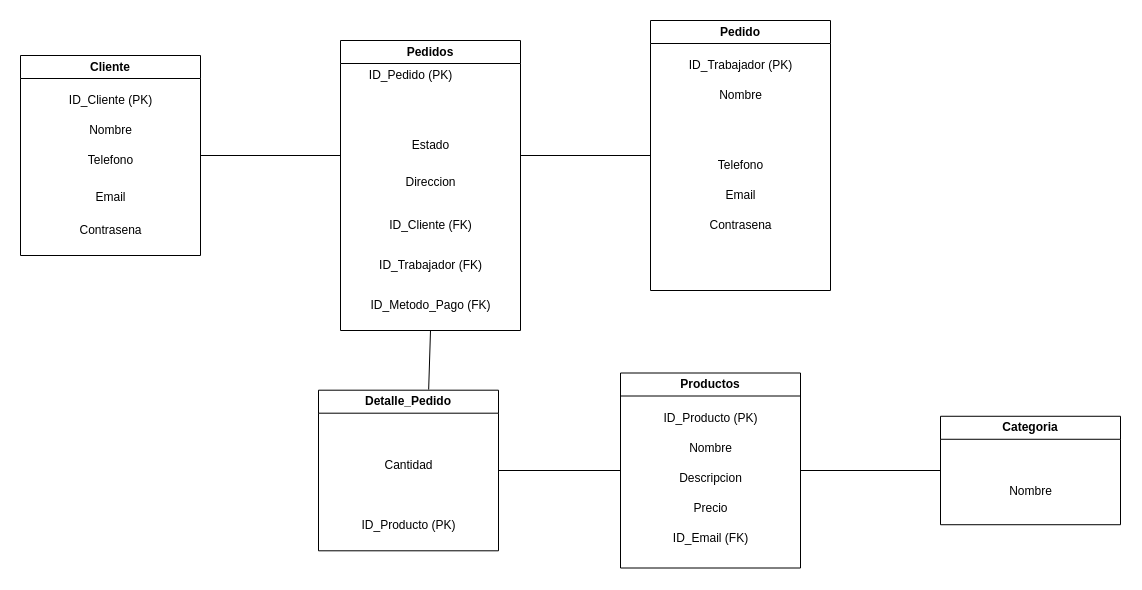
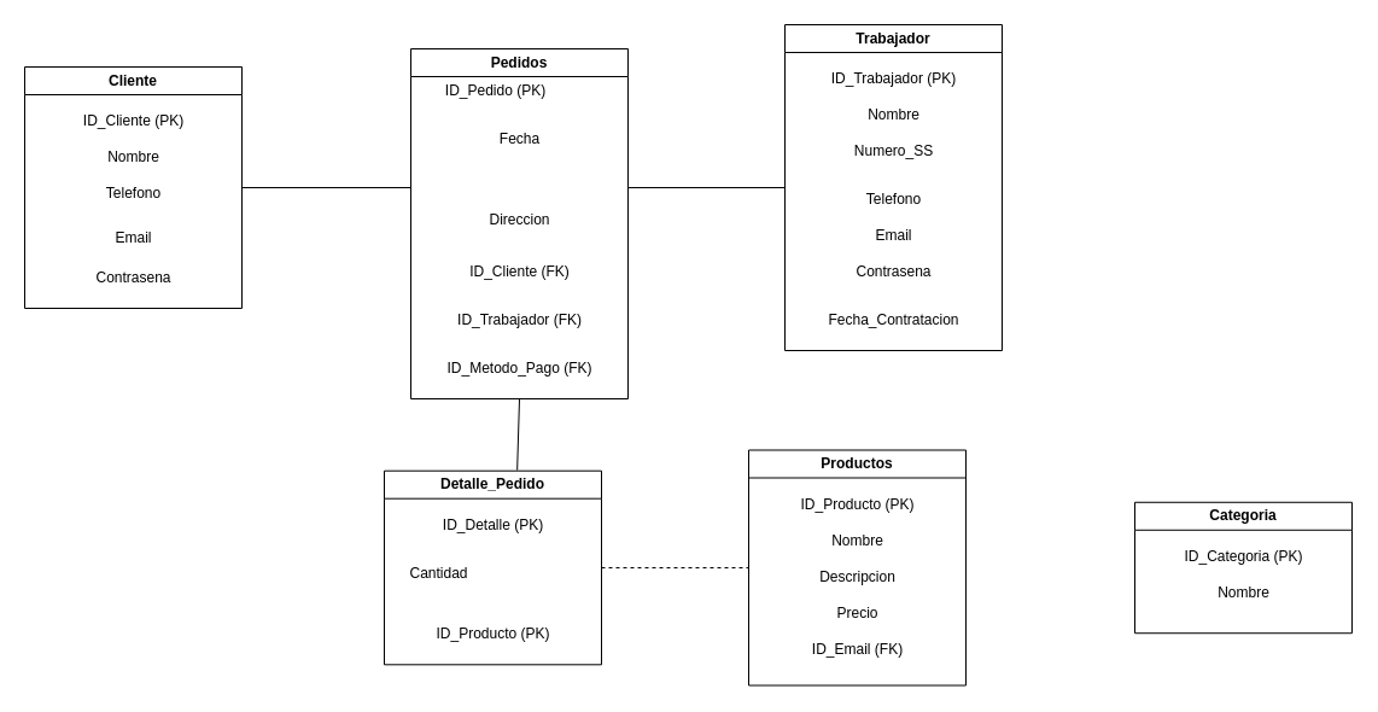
  <mxCell id="0" />
  <mxCell id="1" parent="0" />
  <mxCell id="2" value="Cliente" style="swimlane;whiteSpace=wrap;html=1;movable=1;resizable=1;rotatable=1;deletable=1;editable=1;locked=0;connectable=1;" parent="1" vertex="1"><mxGeometry x="20" y="55" width="180" height="200" as="geometry" /></mxCell>
  <mxCell id="3" value="ID_Cliente (PK)" style="text;html=1;align=center;verticalAlign=middle;resizable=0;points=[];autosize=1;strokeColor=none;fillColor=none;" parent="2" vertex="1"><mxGeometry x="35" y="30" width="110" height="30" as="geometry" /></mxCell>
  <mxCell id="4" value="Nombre" style="text;html=1;align=center;verticalAlign=middle;resizable=0;points=[];autosize=1;strokeColor=none;fillColor=none;" parent="2" vertex="1"><mxGeometry x="55" y="60" width="70" height="30" as="geometry" /></mxCell>
  <mxCell id="5" value="Telefono" style="text;html=1;align=center;verticalAlign=middle;resizable=0;points=[];autosize=1;strokeColor=none;fillColor=none;" parent="2" vertex="1"><mxGeometry x="55" y="90" width="70" height="30" as="geometry" /></mxCell>
  <mxCell id="6" value="Email" style="text;html=1;align=center;verticalAlign=middle;resizable=0;points=[];autosize=1;strokeColor=none;fillColor=none;" parent="2" vertex="1"><mxGeometry x="65" y="127" width="50" height="30" as="geometry" /></mxCell>
  <mxCell id="7" value="Contrasena" style="text;html=1;align=center;verticalAlign=middle;resizable=0;points=[];autosize=1;strokeColor=none;fillColor=none;" parent="2" vertex="1"><mxGeometry x="45" y="160" width="90" height="30" as="geometry" /></mxCell>
  <mxCell id="8" value="Pedidos" style="swimlane;whiteSpace=wrap;html=1;" parent="1" vertex="1"><mxGeometry x="340" y="40" width="180" height="290" as="geometry" /></mxCell>
  <mxCell id="9" value="ID_Pedido (PK)" style="text;html=1;align=center;verticalAlign=middle;resizable=0;points=[];autosize=1;strokeColor=none;fillColor=none;" parent="8" vertex="1"><mxGeometry x="15" y="20" width="110" height="30" as="geometry" /></mxCell>
- <mxCell id="11" value="Estado" style="text;html=1;align=center;verticalAlign=middle;resizable=0;points=[];autosize=1;strokeColor=none;fillColor=none;" parent="8" vertex="1"><mxGeometry x="60" y="90" width="60" height="30" as="geometry" /></mxCell>
+ <mxCell id="10" value="Fecha" style="text;html=1;align=center;verticalAlign=middle;resizable=0;points=[];autosize=1;strokeColor=none;fillColor=none;" parent="8" vertex="1"><mxGeometry x="60" y="60" width="60" height="30" as="geometry" /></mxCell>
  <mxCell id="12" value="ID_Cliente (FK)" style="text;html=1;align=center;verticalAlign=middle;resizable=0;points=[];autosize=1;strokeColor=none;fillColor=none;" parent="8" vertex="1"><mxGeometry x="35" y="170" width="110" height="30" as="geometry" /></mxCell>
  <mxCell id="13" value="Direccion" style="text;html=1;align=center;verticalAlign=middle;resizable=0;points=[];autosize=1;strokeColor=none;fillColor=none;" parent="8" vertex="1"><mxGeometry x="55" y="127" width="70" height="30" as="geometry" /></mxCell>
  <mxCell id="14" value="ID_Trabajador (FK)" style="text;html=1;align=center;verticalAlign=middle;resizable=0;points=[];autosize=1;strokeColor=none;fillColor=none;" parent="8" vertex="1"><mxGeometry x="25" y="210" width="130" height="30" as="geometry" /></mxCell>
  <mxCell id="15" value="ID_Metodo_Pago (FK)" style="text;html=1;align=center;verticalAlign=middle;resizable=0;points=[];autosize=1;strokeColor=none;fillColor=none;" parent="8" vertex="1"><mxGeometry x="20" y="250" width="140" height="30" as="geometry" /></mxCell>
  <mxCell id="16" value="Productos" style="swimlane;whiteSpace=wrap;html=1;movable=1;resizable=1;rotatable=1;deletable=1;editable=1;locked=0;connectable=1;" parent="1" vertex="1"><mxGeometry x="620" y="372.5" width="180" height="195" as="geometry" /></mxCell>
  <mxCell id="17" value="ID_Producto (PK)" style="text;html=1;align=center;verticalAlign=middle;resizable=0;points=[];autosize=1;strokeColor=none;fillColor=none;" parent="16" vertex="1"><mxGeometry x="30" y="30" width="120" height="30" as="geometry" /></mxCell>
  <mxCell id="18" value="Nombre" style="text;html=1;align=center;verticalAlign=middle;resizable=0;points=[];autosize=1;strokeColor=none;fillColor=none;" parent="16" vertex="1"><mxGeometry x="55" y="60" width="70" height="30" as="geometry" /></mxCell>
  <mxCell id="19" value="Descripcion" style="text;html=1;align=center;verticalAlign=middle;resizable=0;points=[];autosize=1;strokeColor=none;fillColor=none;" parent="16" vertex="1"><mxGeometry x="45" y="90" width="90" height="30" as="geometry" /></mxCell>
  <mxCell id="20" value="Precio" style="text;html=1;align=center;verticalAlign=middle;resizable=0;points=[];autosize=1;strokeColor=none;fillColor=none;" parent="16" vertex="1"><mxGeometry x="60" y="120" width="60" height="30" as="geometry" /></mxCell>
  <mxCell id="21" value="ID_Email (FK)" style="text;html=1;align=center;verticalAlign=middle;resizable=0;points=[];autosize=1;strokeColor=none;fillColor=none;" parent="16" vertex="1"><mxGeometry x="30" y="150" width="120" height="30" as="geometry" /></mxCell>
  <mxCell id="22" value="Detalle_Pedido" style="swimlane;whiteSpace=wrap;html=1;movable=1;resizable=1;rotatable=1;deletable=1;editable=1;locked=0;connectable=1;" parent="1" vertex="1"><mxGeometry x="318" y="389.69" width="180" height="160.62" as="geometry" /></mxCell>
- <mxCell id="24" value="Cantidad" style="text;html=1;align=center;verticalAlign=middle;resizable=0;points=[];autosize=1;strokeColor=none;fillColor=none;" parent="22" vertex="1"><mxGeometry x="55" y="60" width="70" height="30" as="geometry" /></mxCell>
+ <mxCell id="23" value="ID_Detalle (PK)" style="text;html=1;align=center;verticalAlign=middle;resizable=0;points=[];autosize=1;strokeColor=none;fillColor=none;" parent="22" vertex="1"><mxGeometry x="35" y="30" width="110" height="30" as="geometry" /></mxCell>
+ <mxCell id="24" value="Cantidad" style="text;html=1;align=center;verticalAlign=middle;resizable=0;points=[];autosize=1;strokeColor=none;fillColor=none;" parent="22" vertex="1"><mxGeometry x="10" y="70" width="70" height="30" as="geometry" /></mxCell>
  <mxCell id="25" value="ID_Producto (PK)" style="text;html=1;align=center;verticalAlign=middle;resizable=0;points=[];autosize=1;strokeColor=none;fillColor=none;" parent="22" vertex="1"><mxGeometry x="30" y="120" width="120" height="30" as="geometry" /></mxCell>
- <mxCell id="26" value="Pedido" style="swimlane;whiteSpace=wrap;html=1;movable=1;resizable=1;rotatable=1;deletable=1;editable=1;locked=0;connectable=1;" parent="1" vertex="1"><mxGeometry x="650" y="20" width="180" height="270" as="geometry" /></mxCell>
+ <mxCell id="26" value="Trabajador" style="swimlane;whiteSpace=wrap;html=1;movable=1;resizable=1;rotatable=1;deletable=1;editable=1;locked=0;connectable=1;" parent="1" vertex="1"><mxGeometry x="650" y="20" width="180" height="270" as="geometry" /></mxCell>
  <mxCell id="27" value="ID_Trabajador (PK)" style="text;html=1;align=center;verticalAlign=middle;resizable=0;points=[];autosize=1;strokeColor=none;fillColor=none;" parent="26" vertex="1"><mxGeometry x="25" y="30" width="130" height="30" as="geometry" /></mxCell>
  <mxCell id="28" value="Nombre" style="text;html=1;align=center;verticalAlign=middle;resizable=0;points=[];autosize=1;strokeColor=none;fillColor=none;" parent="26" vertex="1"><mxGeometry x="55" y="60" width="70" height="30" as="geometry" /></mxCell>
+ <mxCell id="29" value="Numero_SS" style="text;html=1;align=center;verticalAlign=middle;resizable=0;points=[];autosize=1;strokeColor=none;fillColor=none;" parent="26" vertex="1"><mxGeometry x="45" y="90" width="90" height="30" as="geometry" /></mxCell>
  <mxCell id="30" value="Telefono" style="text;html=1;align=center;verticalAlign=middle;resizable=0;points=[];autosize=1;strokeColor=none;fillColor=none;" parent="26" vertex="1"><mxGeometry x="55" y="130" width="70" height="30" as="geometry" /></mxCell>
  <mxCell id="31" value="Email" style="text;html=1;align=center;verticalAlign=middle;resizable=0;points=[];autosize=1;strokeColor=none;fillColor=none;" parent="26" vertex="1"><mxGeometry x="65" y="160" width="50" height="30" as="geometry" /></mxCell>
  <mxCell id="32" value="Contrasena" style="text;html=1;align=center;verticalAlign=middle;resizable=0;points=[];autosize=1;strokeColor=none;fillColor=none;" parent="26" vertex="1"><mxGeometry x="45" y="190" width="90" height="30" as="geometry" /></mxCell>
+ <mxCell id="33" value="Fecha_Contratacion" style="text;html=1;align=center;verticalAlign=middle;resizable=0;points=[];autosize=1;strokeColor=none;fillColor=none;" parent="26" vertex="1"><mxGeometry x="25" y="230" width="130" height="30" as="geometry" /></mxCell>
  <mxCell id="34" value="" style="endArrow=none;html=1;rounded=0;exitX=1;exitY=0.5;exitDx=0;exitDy=0;" parent="1" source="2" edge="1"><mxGeometry width="50" height="50" relative="1" as="geometry"><mxPoint x="300" y="220" as="sourcePoint" /><mxPoint x="340" y="155" as="targetPoint" /></mxGeometry></mxCell>
  <mxCell id="35" value="" style="endArrow=none;html=1;rounded=0;entryX=0;entryY=0.5;entryDx=0;entryDy=0;" parent="1" target="26" edge="1"><mxGeometry width="50" height="50" relative="1" as="geometry"><mxPoint x="520" y="155" as="sourcePoint" /><mxPoint x="320" y="250" as="targetPoint" /></mxGeometry></mxCell>
- <mxCell id="36" value="" style="endArrow=none;html=1;rounded=0;entryX=0;entryY=0.5;entryDx=0;entryDy=0;exitX=1;exitY=0.5;exitDx=0;exitDy=0;" parent="1" source="22" target="16" edge="1"><mxGeometry width="50" height="50" relative="1" as="geometry"><mxPoint x="270" y="360" as="sourcePoint" /><mxPoint x="320" y="310" as="targetPoint" /></mxGeometry></mxCell>
+ <mxCell id="36" value="" style="endArrow=none;html=1;rounded=0;entryX=0;entryY=0.5;entryDx=0;entryDy=0;exitX=1;exitY=0.5;exitDx=0;exitDy=0;dashed=1;" parent="1" source="22" target="16" edge="1"><mxGeometry width="50" height="50" relative="1" as="geometry"><mxPoint x="270" y="360" as="sourcePoint" /><mxPoint x="320" y="310" as="targetPoint" /></mxGeometry></mxCell>
  <mxCell id="37" value="Categoria" style="swimlane;whiteSpace=wrap;html=1;movable=1;resizable=1;rotatable=1;deletable=1;editable=1;locked=0;connectable=1;" parent="1" vertex="1"><mxGeometry x="940" y="415.78" width="180" height="108.44" as="geometry" /></mxCell>
+ <mxCell id="38" value="ID_Categoria (PK)" style="text;html=1;align=center;verticalAlign=middle;resizable=0;points=[];autosize=1;strokeColor=none;fillColor=none;" parent="37" vertex="1"><mxGeometry x="30" y="30" width="120" height="30" as="geometry" /></mxCell>
  <mxCell id="39" value="Nombre" style="text;html=1;align=center;verticalAlign=middle;resizable=0;points=[];autosize=1;strokeColor=none;fillColor=none;" parent="37" vertex="1"><mxGeometry x="55" y="60" width="70" height="30" as="geometry" /></mxCell>
- <mxCell id="40" value="" style="endArrow=none;html=1;rounded=0;entryX=0;entryY=0.5;entryDx=0;entryDy=0;exitX=1;exitY=0.5;exitDx=0;exitDy=0;" parent="1" source="16" target="37" edge="1"><mxGeometry width="50" height="50" relative="1" as="geometry"><mxPoint x="510" y="410" as="sourcePoint" /><mxPoint x="560" y="360" as="targetPoint" /></mxGeometry></mxCell>
  <mxCell id="41" value="" style="endArrow=none;html=1;rounded=0;exitX=0.612;exitY=-0.004;exitDx=0;exitDy=0;exitPerimeter=0;" parent="1" source="22" edge="1"><mxGeometry width="50" height="50" relative="1" as="geometry"><mxPoint x="530" y="380" as="sourcePoint" /><mxPoint x="430" y="330" as="targetPoint" /></mxGeometry></mxCell>
